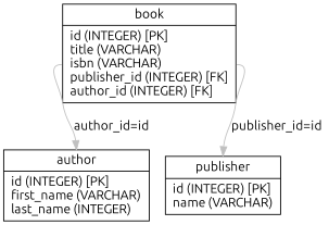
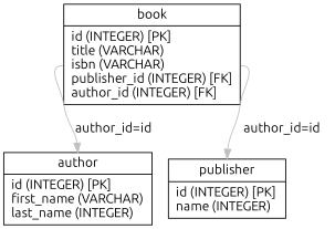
  digraph {
    fontname=Ubuntu
    node [fontname=Ubuntu shape=record]
    edge [color=gray fontname=Ubuntu headport=table tailport=cols]
    n1 [label="{<table>book|<cols>id (INTEGER) [PK]\ltitle (VARCHAR)\lisbn (VARCHAR)\lpublisher_id (INTEGER) [FK]\lauthor_id (INTEGER) [FK]\l}"]
    n2 [label="{<table>author|<cols>id (INTEGER) [PK]\lfirst_name (VARCHAR)\llast_name (INTEGER)\l}"]
-   n3 [label="{<table>publisher|<cols>id (INTEGER) [PK]\lname (VARCHAR)\l}"]
+   n3 [label="{<table>publisher|<cols>id (INTEGER) [PK]\lname (INTEGER)\l}"]
    n1 -> n2 [label="author_id=id "]
-   n1 -> n3 [label="publisher_id=id "]
+   n1 -> n3 [label="author_id=id "]
  }
